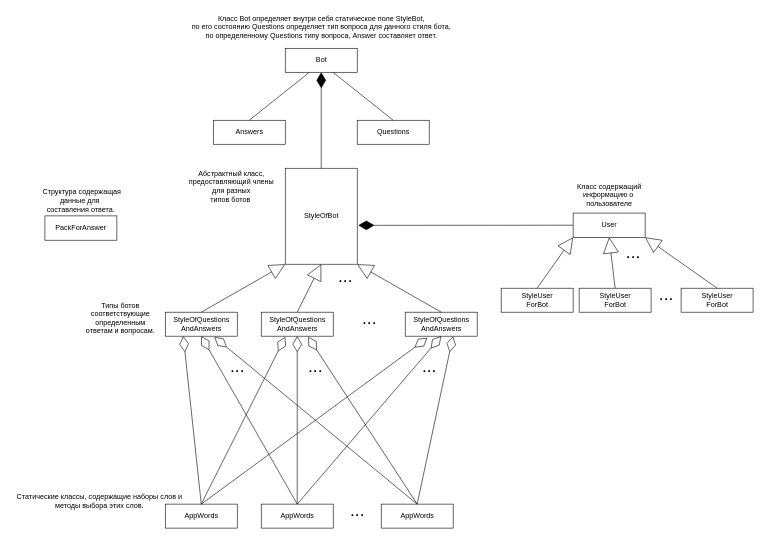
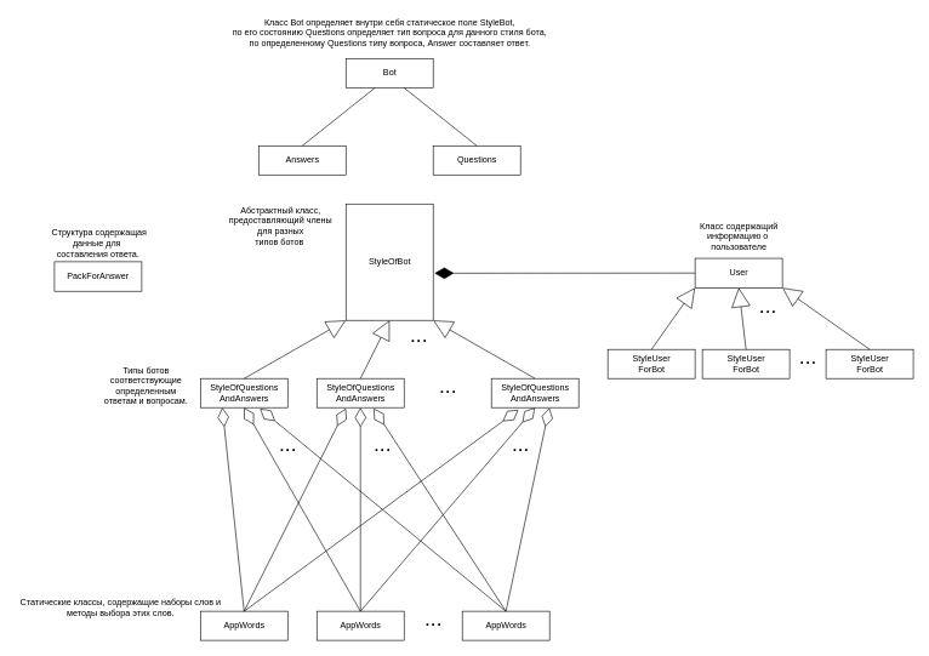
  <mxCell id="0" />
  <mxCell id="1" parent="0" />
  <mxCell id="2" value="Bot" style="html=1;" parent="1" vertex="1"><mxGeometry x="475" y="80" width="120" height="40" as="geometry" /></mxCell>
  <mxCell id="3" value="Answers&lt;br&gt;" style="html=1;" parent="1" vertex="1"><mxGeometry x="355" y="200" width="120" height="40" as="geometry" /></mxCell>
  <mxCell id="4" value="Questions" style="html=1;" parent="1" vertex="1"><mxGeometry x="595" y="200" width="120" height="40" as="geometry" /></mxCell>
  <mxCell id="5" value="" style="endArrow=none;endFill=0;endSize=24;html=1;exitX=0.5;exitY=0;exitDx=0;exitDy=0;entryX=0.335;entryY=1.003;entryDx=0;entryDy=0;entryPerimeter=0;startArrow=none;startFill=0;targetPerimeterSpacing=23;sourcePerimeterSpacing=6;strokeWidth=1;" parent="1" source="3" target="2" edge="1"><mxGeometry width="160" relative="1" as="geometry"><mxPoint x="365" y="160" as="sourcePoint" /><mxPoint x="515" y="130" as="targetPoint" /></mxGeometry></mxCell>
  <mxCell id="6" value="StyleOfBot" style="html=1;" parent="1" vertex="1"><mxGeometry x="475" y="280" width="120" height="160" as="geometry" /></mxCell>
  <mxCell id="7" value="StyleOfQuestions&lt;br&gt;AndAnswers" style="html=1;" parent="1" vertex="1"><mxGeometry x="275" y="520" width="120" height="40" as="geometry" /></mxCell>
  <mxCell id="8" value="StyleOfQuestions&lt;br&gt;AndAnswers" style="html=1;" parent="1" vertex="1"><mxGeometry x="435" y="520" width="120" height="40" as="geometry" /></mxCell>
  <mxCell id="9" value="StyleOfQuestions&lt;br&gt;AndAnswers" style="html=1;" parent="1" vertex="1"><mxGeometry x="675" y="520" width="120" height="40" as="geometry" /></mxCell>
  <mxCell id="10" value="&lt;font style=&quot;font-size: 29px&quot;&gt;...&lt;/font&gt;" style="text;html=1;align=center;verticalAlign=middle;resizable=0;points=[];autosize=1;" parent="1" vertex="1"><mxGeometry x="595" y="520" width="40" height="20" as="geometry" /></mxCell>
  <mxCell id="11" value="" style="endArrow=block;endFill=0;endSize=24;html=1;exitX=0.5;exitY=0;exitDx=0;exitDy=0;entryX=0;entryY=1;entryDx=0;entryDy=0;" parent="1" source="7" target="6" edge="1"><mxGeometry width="160" relative="1" as="geometry"><mxPoint x="295" y="500" as="sourcePoint" /><mxPoint x="455" y="500" as="targetPoint" /></mxGeometry></mxCell>
  <mxCell id="12" value="" style="endArrow=block;endFill=0;endSize=24;html=1;exitX=0.5;exitY=0;exitDx=0;exitDy=0;entryX=0.5;entryY=1;entryDx=0;entryDy=0;" parent="1" source="8" target="6" edge="1"><mxGeometry width="160" relative="1" as="geometry"><mxPoint x="345" y="410" as="sourcePoint" /><mxPoint x="485" y="330" as="targetPoint" /></mxGeometry></mxCell>
  <mxCell id="13" value="&lt;font style=&quot;font-size: 29px&quot;&gt;...&lt;/font&gt;" style="text;html=1;align=center;verticalAlign=middle;resizable=0;points=[];autosize=1;" parent="1" vertex="1"><mxGeometry x="555" y="450" width="40" height="20" as="geometry" /></mxCell>
  <mxCell id="14" value="" style="endArrow=block;endFill=0;endSize=24;html=1;exitX=0.5;exitY=0;exitDx=0;exitDy=0;entryX=1;entryY=1;entryDx=0;entryDy=0;" parent="1" source="9" target="6" edge="1"><mxGeometry width="160" relative="1" as="geometry"><mxPoint x="505" y="410" as="sourcePoint" /><mxPoint x="545" y="330" as="targetPoint" /></mxGeometry></mxCell>
  <mxCell id="15" value="Класс Bot определяет внутри себя статическое поле StyleBot,&lt;br&gt;по его состоянию Questions определяет тип вопроса для данного стиля бота,&lt;br&gt;по определенному Questions типу вопроса, Answer составляет ответ." style="text;html=1;align=center;verticalAlign=middle;resizable=0;points=[];autosize=1;" parent="1" vertex="1"><mxGeometry x="310" y="20" width="450" height="50" as="geometry" /></mxCell>
  <mxCell id="16" value="" style="endArrow=none;endFill=0;endSize=24;html=1;exitX=0.5;exitY=0;exitDx=0;exitDy=0;entryX=0.665;entryY=1.004;entryDx=0;entryDy=0;entryPerimeter=0;startArrow=none;startFill=0;targetPerimeterSpacing=23;sourcePerimeterSpacing=6;strokeWidth=1;" parent="1" source="4" target="2" edge="1"><mxGeometry width="160" relative="1" as="geometry"><mxPoint x="425" y="210" as="sourcePoint" /><mxPoint x="525.2" y="130.12" as="targetPoint" /></mxGeometry></mxCell>
- <mxCell id="17" value="" style="endArrow=diamondThin;endFill=1;endSize=24;html=1;exitX=0.5;exitY=0;exitDx=0;exitDy=0;entryX=0.5;entryY=1;entryDx=0;entryDy=0;" parent="1" source="6" target="2" edge="1"><mxGeometry width="160" relative="1" as="geometry"><mxPoint x="605" y="290" as="sourcePoint" /><mxPoint x="665" y="250" as="targetPoint" /></mxGeometry></mxCell>
  <mxCell id="18" value="AppWords" style="html=1;" parent="1" vertex="1"><mxGeometry x="275" y="840" width="120" height="40" as="geometry" /></mxCell>
  <mxCell id="19" value="" style="endArrow=diamondThin;endFill=0;endSize=24;html=1;exitX=0.5;exitY=0;exitDx=0;exitDy=0;entryX=0.25;entryY=1;entryDx=0;entryDy=0;" parent="1" source="18" target="7" edge="1"><mxGeometry width="160" relative="1" as="geometry"><mxPoint x="425" y="770" as="sourcePoint" /><mxPoint x="355" y="600" as="targetPoint" /></mxGeometry></mxCell>
  <mxCell id="20" value="AppWords" style="html=1;" parent="1" vertex="1"><mxGeometry x="435" y="840" width="120" height="40" as="geometry" /></mxCell>
  <mxCell id="21" value="AppWords" style="html=1;" parent="1" vertex="1"><mxGeometry x="635" y="840" width="120" height="40" as="geometry" /></mxCell>
  <mxCell id="22" value="" style="endArrow=diamondThin;endFill=0;endSize=24;html=1;exitX=0.5;exitY=0;exitDx=0;exitDy=0;entryX=0.5;entryY=1;entryDx=0;entryDy=0;" parent="1" source="20" target="7" edge="1"><mxGeometry width="160" relative="1" as="geometry"><mxPoint x="345" y="850" as="sourcePoint" /><mxPoint x="315" y="570" as="targetPoint" /></mxGeometry></mxCell>
  <mxCell id="23" value="&lt;font style=&quot;font-size: 29px&quot;&gt;...&lt;/font&gt;" style="text;html=1;align=center;verticalAlign=middle;resizable=0;points=[];autosize=1;" parent="1" vertex="1"><mxGeometry x="575" y="840" width="40" height="20" as="geometry" /></mxCell>
  <mxCell id="24" value="" style="endArrow=diamondThin;endFill=0;endSize=24;html=1;exitX=0.5;exitY=0;exitDx=0;exitDy=0;entryX=0.682;entryY=1.034;entryDx=0;entryDy=0;entryPerimeter=0;" parent="1" source="21" target="7" edge="1"><mxGeometry width="160" relative="1" as="geometry"><mxPoint x="505" y="850" as="sourcePoint" /><mxPoint x="345" y="570" as="targetPoint" /></mxGeometry></mxCell>
  <mxCell id="25" value="" style="endArrow=diamondThin;endFill=0;endSize=24;html=1;exitX=0.5;exitY=0;exitDx=0;exitDy=0;entryX=0.334;entryY=1.028;entryDx=0;entryDy=0;entryPerimeter=0;" parent="1" source="18" target="8" edge="1"><mxGeometry width="160" relative="1" as="geometry"><mxPoint x="345" y="850" as="sourcePoint" /><mxPoint x="315" y="570" as="targetPoint" /></mxGeometry></mxCell>
  <mxCell id="26" value="" style="endArrow=diamondThin;endFill=0;endSize=24;html=1;exitX=0.5;exitY=0;exitDx=0;exitDy=0;entryX=0.31;entryY=1.072;entryDx=0;entryDy=0;entryPerimeter=0;" parent="1" source="18" target="9" edge="1"><mxGeometry width="160" relative="1" as="geometry"><mxPoint x="345" y="850" as="sourcePoint" /><mxPoint x="485.08" y="571.12" as="targetPoint" /></mxGeometry></mxCell>
  <mxCell id="27" value="" style="endArrow=diamondThin;endFill=0;endSize=24;html=1;exitX=0.5;exitY=0;exitDx=0;exitDy=0;entryX=0.5;entryY=1;entryDx=0;entryDy=0;" parent="1" source="20" target="8" edge="1"><mxGeometry width="160" relative="1" as="geometry"><mxPoint x="505" y="850" as="sourcePoint" /><mxPoint x="345" y="570" as="targetPoint" /></mxGeometry></mxCell>
  <mxCell id="28" value="" style="endArrow=diamondThin;endFill=0;endSize=24;html=1;exitX=0.5;exitY=0;exitDx=0;exitDy=0;entryX=0.5;entryY=1;entryDx=0;entryDy=0;" parent="1" source="20" target="9" edge="1"><mxGeometry width="160" relative="1" as="geometry"><mxPoint x="505" y="850" as="sourcePoint" /><mxPoint x="505" y="570" as="targetPoint" /></mxGeometry></mxCell>
  <mxCell id="29" value="" style="endArrow=diamondThin;endFill=0;endSize=24;html=1;entryX=0.651;entryY=1.028;entryDx=0;entryDy=0;entryPerimeter=0;exitX=0.5;exitY=0;exitDx=0;exitDy=0;" parent="1" source="21" target="8" edge="1"><mxGeometry width="160" relative="1" as="geometry"><mxPoint x="705" y="810" as="sourcePoint" /><mxPoint x="366.84" y="571.36" as="targetPoint" /></mxGeometry></mxCell>
  <mxCell id="30" value="" style="endArrow=diamondThin;endFill=0;endSize=24;html=1;entryX=0.664;entryY=1.006;entryDx=0;entryDy=0;entryPerimeter=0;exitX=0.5;exitY=0;exitDx=0;exitDy=0;" parent="1" source="21" target="9" edge="1"><mxGeometry width="160" relative="1" as="geometry"><mxPoint x="705" y="850" as="sourcePoint" /><mxPoint x="523.12" y="571.12" as="targetPoint" /></mxGeometry></mxCell>
  <mxCell id="31" value="Абстрактный класс, &lt;br&gt;предоставляющий члены &lt;br&gt;для разных&lt;br&gt;типов ботов&amp;nbsp;" style="text;html=1;align=center;verticalAlign=middle;resizable=0;points=[];autosize=1;" parent="1" vertex="1"><mxGeometry x="305" y="280" width="160" height="60" as="geometry" /></mxCell>
  <mxCell id="32" value="Типы ботов&lt;br&gt;соответствующие&lt;br&gt;определенным&lt;br&gt;ответам и вопросам." style="text;html=1;align=center;verticalAlign=middle;resizable=0;points=[];autosize=1;" parent="1" vertex="1"><mxGeometry x="135" y="500" width="130" height="60" as="geometry" /></mxCell>
  <mxCell id="33" value="Статические классы, содержащие наборы слов и&lt;br&gt;методы выбора этих слов." style="text;html=1;align=center;verticalAlign=middle;resizable=0;points=[];autosize=1;" parent="1" vertex="1"><mxGeometry x="20" y="820" width="290" height="30" as="geometry" /></mxCell>
  <mxCell id="34" value="PackForAnswer" style="html=1;" parent="1" vertex="1"><mxGeometry x="74.33" y="359.47" width="120" height="40.53" as="geometry" /></mxCell>
  <mxCell id="35" value="&amp;nbsp;Структура содержащая&lt;br&gt;данные для&amp;nbsp;&lt;br&gt;составления ответа." style="text;html=1;align=center;verticalAlign=middle;resizable=0;points=[];autosize=1;" parent="1" vertex="1"><mxGeometry x="59.33" y="309.47" width="150" height="50" as="geometry" /></mxCell>
  <mxCell id="36" value="User" style="html=1;" parent="1" vertex="1"><mxGeometry x="955" y="354.73" width="120" height="40.53" as="geometry" /></mxCell>
  <mxCell id="37" value="" style="endArrow=diamondThin;endFill=1;endSize=24;html=1;exitX=0;exitY=0.5;exitDx=0;exitDy=0;entryX=1.015;entryY=0.595;entryDx=0;entryDy=0;entryPerimeter=0;" parent="1" source="36" target="6" edge="1"><mxGeometry width="160" relative="1" as="geometry"><mxPoint x="685" y="310.265" as="sourcePoint" /><mxPoint x="608" y="348.56" as="targetPoint" /></mxGeometry></mxCell>
  <mxCell id="38" value="Класс содержащий&lt;br&gt;информацию о&amp;nbsp;&lt;br&gt;пользователе" style="text;html=1;align=center;verticalAlign=middle;resizable=0;points=[];autosize=1;" parent="1" vertex="1"><mxGeometry x="955" y="300" width="120" height="50" as="geometry" /></mxCell>
  <mxCell id="39" value="StyleUser&lt;br&gt;ForBot" style="html=1;" parent="1" vertex="1"><mxGeometry x="835" y="480" width="120" height="40" as="geometry" /></mxCell>
  <mxCell id="40" value="" style="endArrow=block;endFill=0;endSize=24;html=1;exitX=0.5;exitY=0;exitDx=0;exitDy=0;entryX=0;entryY=1;entryDx=0;entryDy=0;" parent="1" source="39" target="36" edge="1"><mxGeometry width="160" relative="1" as="geometry"><mxPoint x="945" y="500" as="sourcePoint" /><mxPoint x="1125" y="440" as="targetPoint" /></mxGeometry></mxCell>
  <mxCell id="41" value="StyleUser&lt;br&gt;ForBot" style="html=1;" parent="1" vertex="1"><mxGeometry x="965" y="480" width="120" height="40" as="geometry" /></mxCell>
  <mxCell id="42" value="StyleUser&lt;br&gt;ForBot" style="html=1;" parent="1" vertex="1"><mxGeometry x="1135" y="480" width="120" height="40" as="geometry" /></mxCell>
  <mxCell id="43" value="" style="endArrow=block;endFill=0;endSize=24;html=1;exitX=0.5;exitY=0;exitDx=0;exitDy=0;entryX=0.5;entryY=1;entryDx=0;entryDy=0;" parent="1" source="41" target="36" edge="1"><mxGeometry width="160" relative="1" as="geometry"><mxPoint x="905" y="490" as="sourcePoint" /><mxPoint x="965" y="405.26" as="targetPoint" /></mxGeometry></mxCell>
  <mxCell id="44" value="&lt;font style=&quot;font-size: 29px&quot;&gt;...&lt;/font&gt;" style="text;html=1;align=center;verticalAlign=middle;resizable=0;points=[];autosize=1;" parent="1" vertex="1"><mxGeometry x="1090" y="480" width="40" height="20" as="geometry" /></mxCell>
  <mxCell id="45" value="&lt;font style=&quot;font-size: 29px&quot;&gt;...&lt;/font&gt;" style="text;html=1;align=center;verticalAlign=middle;resizable=0;points=[];autosize=1;" parent="1" vertex="1"><mxGeometry x="1035" y="410" width="40" height="20" as="geometry" /></mxCell>
  <mxCell id="46" value="" style="endArrow=block;endFill=0;endSize=24;html=1;exitX=0.5;exitY=0;exitDx=0;exitDy=0;entryX=1;entryY=1;entryDx=0;entryDy=0;" parent="1" source="42" target="36" edge="1"><mxGeometry width="160" relative="1" as="geometry"><mxPoint x="1035" y="490" as="sourcePoint" /><mxPoint x="1025" y="405.26" as="targetPoint" /></mxGeometry></mxCell>
  <mxCell id="47" value="&lt;font style=&quot;font-size: 29px&quot;&gt;...&lt;/font&gt;" style="text;html=1;align=center;verticalAlign=middle;resizable=0;points=[];autosize=1;" parent="1" vertex="1"><mxGeometry x="375" y="600" width="40" height="20" as="geometry" /></mxCell>
  <mxCell id="48" value="&lt;font style=&quot;font-size: 29px&quot;&gt;...&lt;/font&gt;" style="text;html=1;align=center;verticalAlign=middle;resizable=0;points=[];autosize=1;" parent="1" vertex="1"><mxGeometry x="505" y="600" width="40" height="20" as="geometry" /></mxCell>
  <mxCell id="49" value="&lt;font style=&quot;font-size: 29px&quot;&gt;...&lt;/font&gt;" style="text;html=1;align=center;verticalAlign=middle;resizable=0;points=[];autosize=1;" parent="1" vertex="1"><mxGeometry x="695" y="600" width="40" height="20" as="geometry" /></mxCell>
